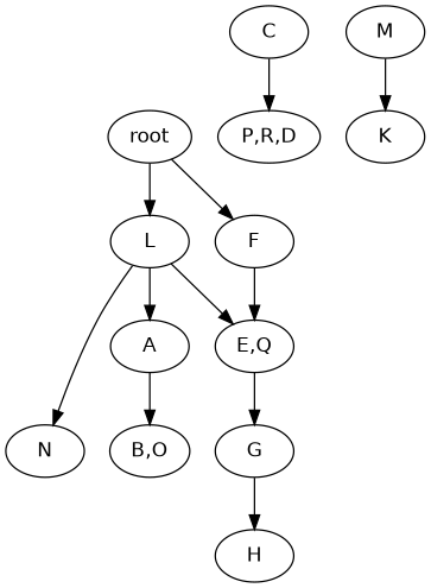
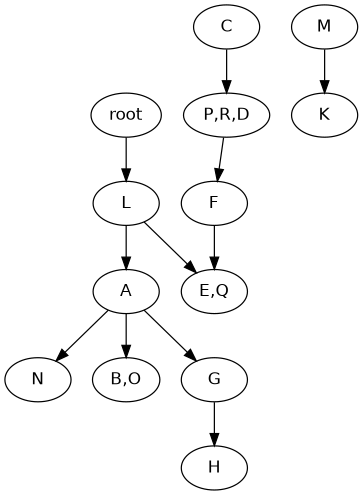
  strict digraph {
    fontname="DejaVu Sans"
    node [fontname="DejaVu Sans"]
    edge [fontname="DejaVu Sans"]
    n1 [label=root]
    n2 [label=L]
    n3 [label=F]
    n4 [label=C]
    n5 [label="P,R,D"]
    n6 [label=A]
    n7 [label="E,Q"]
    n8 [label="B,O"]
    n9 [label=N]
    n10 [label=M]
    n11 [label=K]
    n12 [label=G]
    n13 [label=H]
    n1 -> n2
-   n1 -> n3
+   n5 -> n3
    n2 -> n6
    n2 -> n7
    n3 -> n7
    n4 -> n5
    n6 -> n8
-   n2 -> n9
-   n7 -> n12
+   n6 -> n9
+   n6 -> n12
    n10 -> n11
    n12 -> n13
  }
